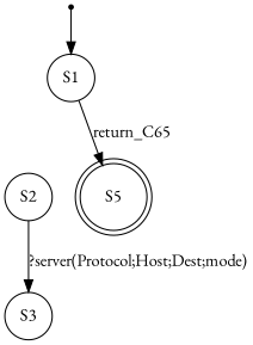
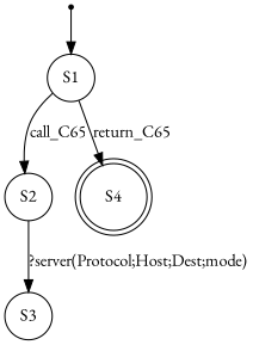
  digraph {
    fontname="EB Garamond"
    node [fontname="EB Garamond" shape=circle]
    edge [fontname="EB Garamond"]
    S00 [shape=point]
    n2 [label=S1]
    n3 [label=S2]
-   n4 [label=S5 shape=doublecircle]
+   n4 [label=S4 shape=doublecircle]
    n5 [label=S3]
    S00 -> n2
+   n2 -> n3 [label=call_C65]
    n2 -> n4 [label=return_C65]
    n3 -> n5 [label="?server(Protocol;Host;Dest;mode)"]
  }
